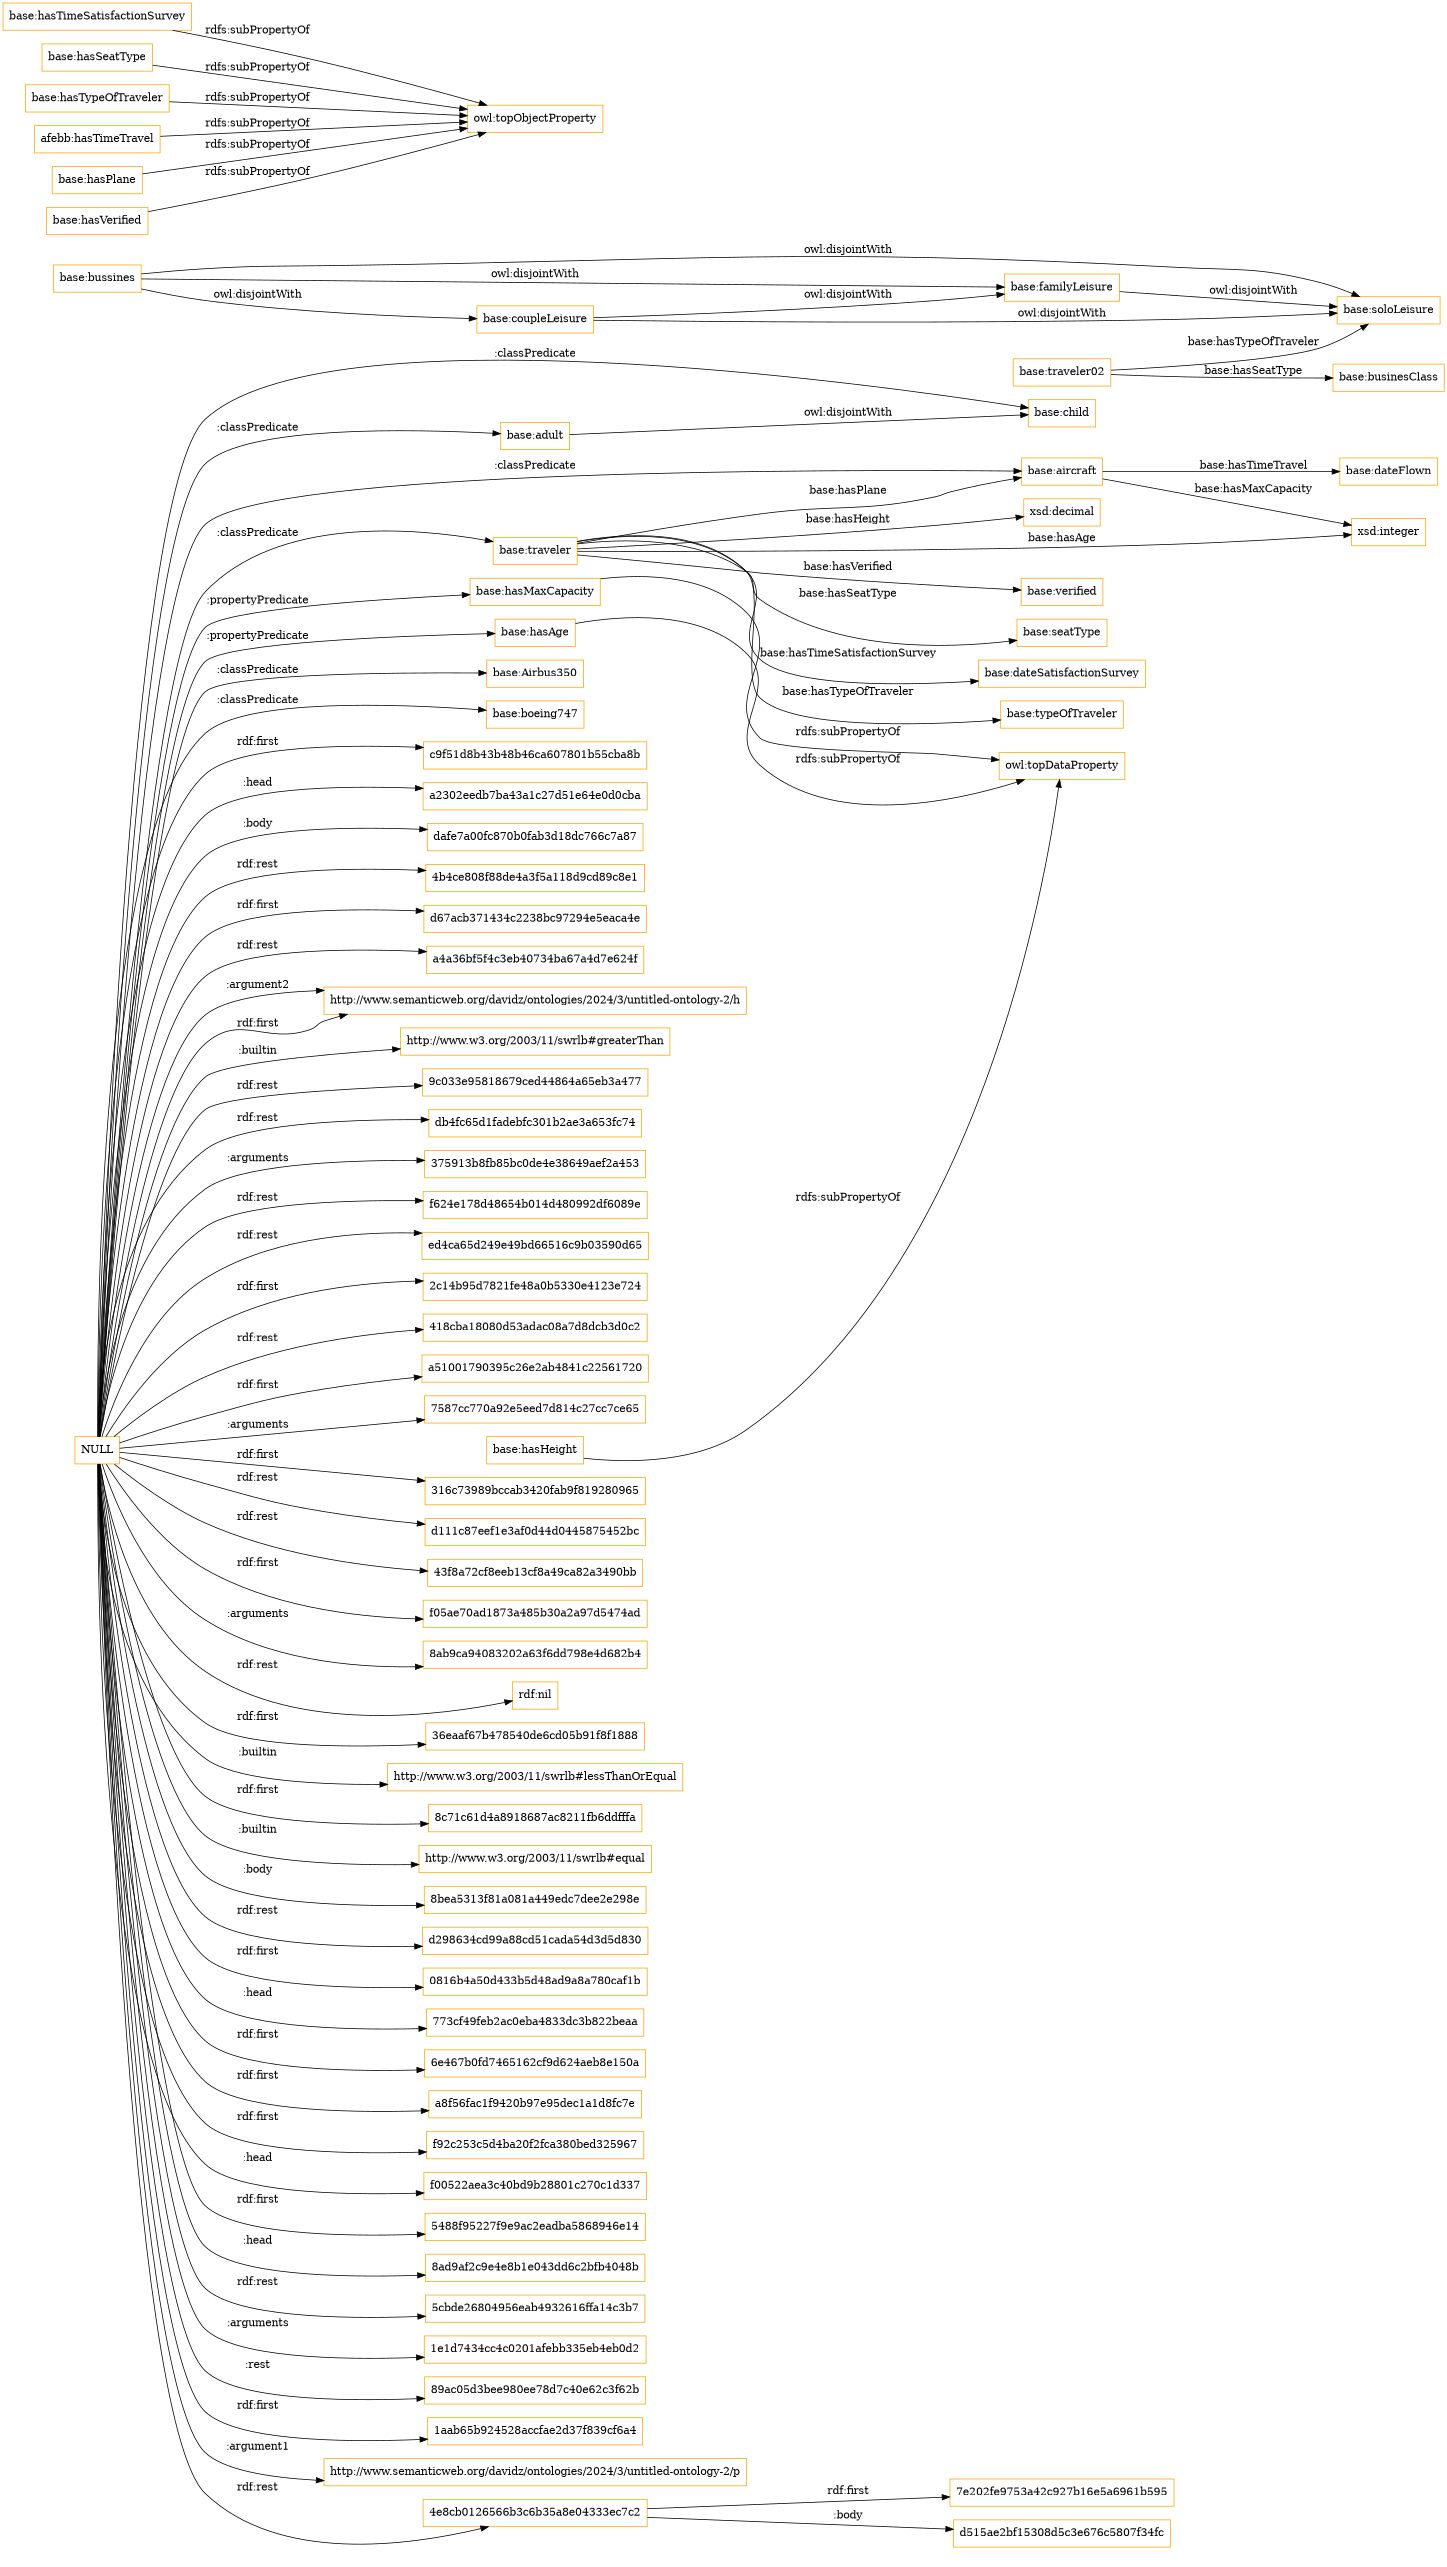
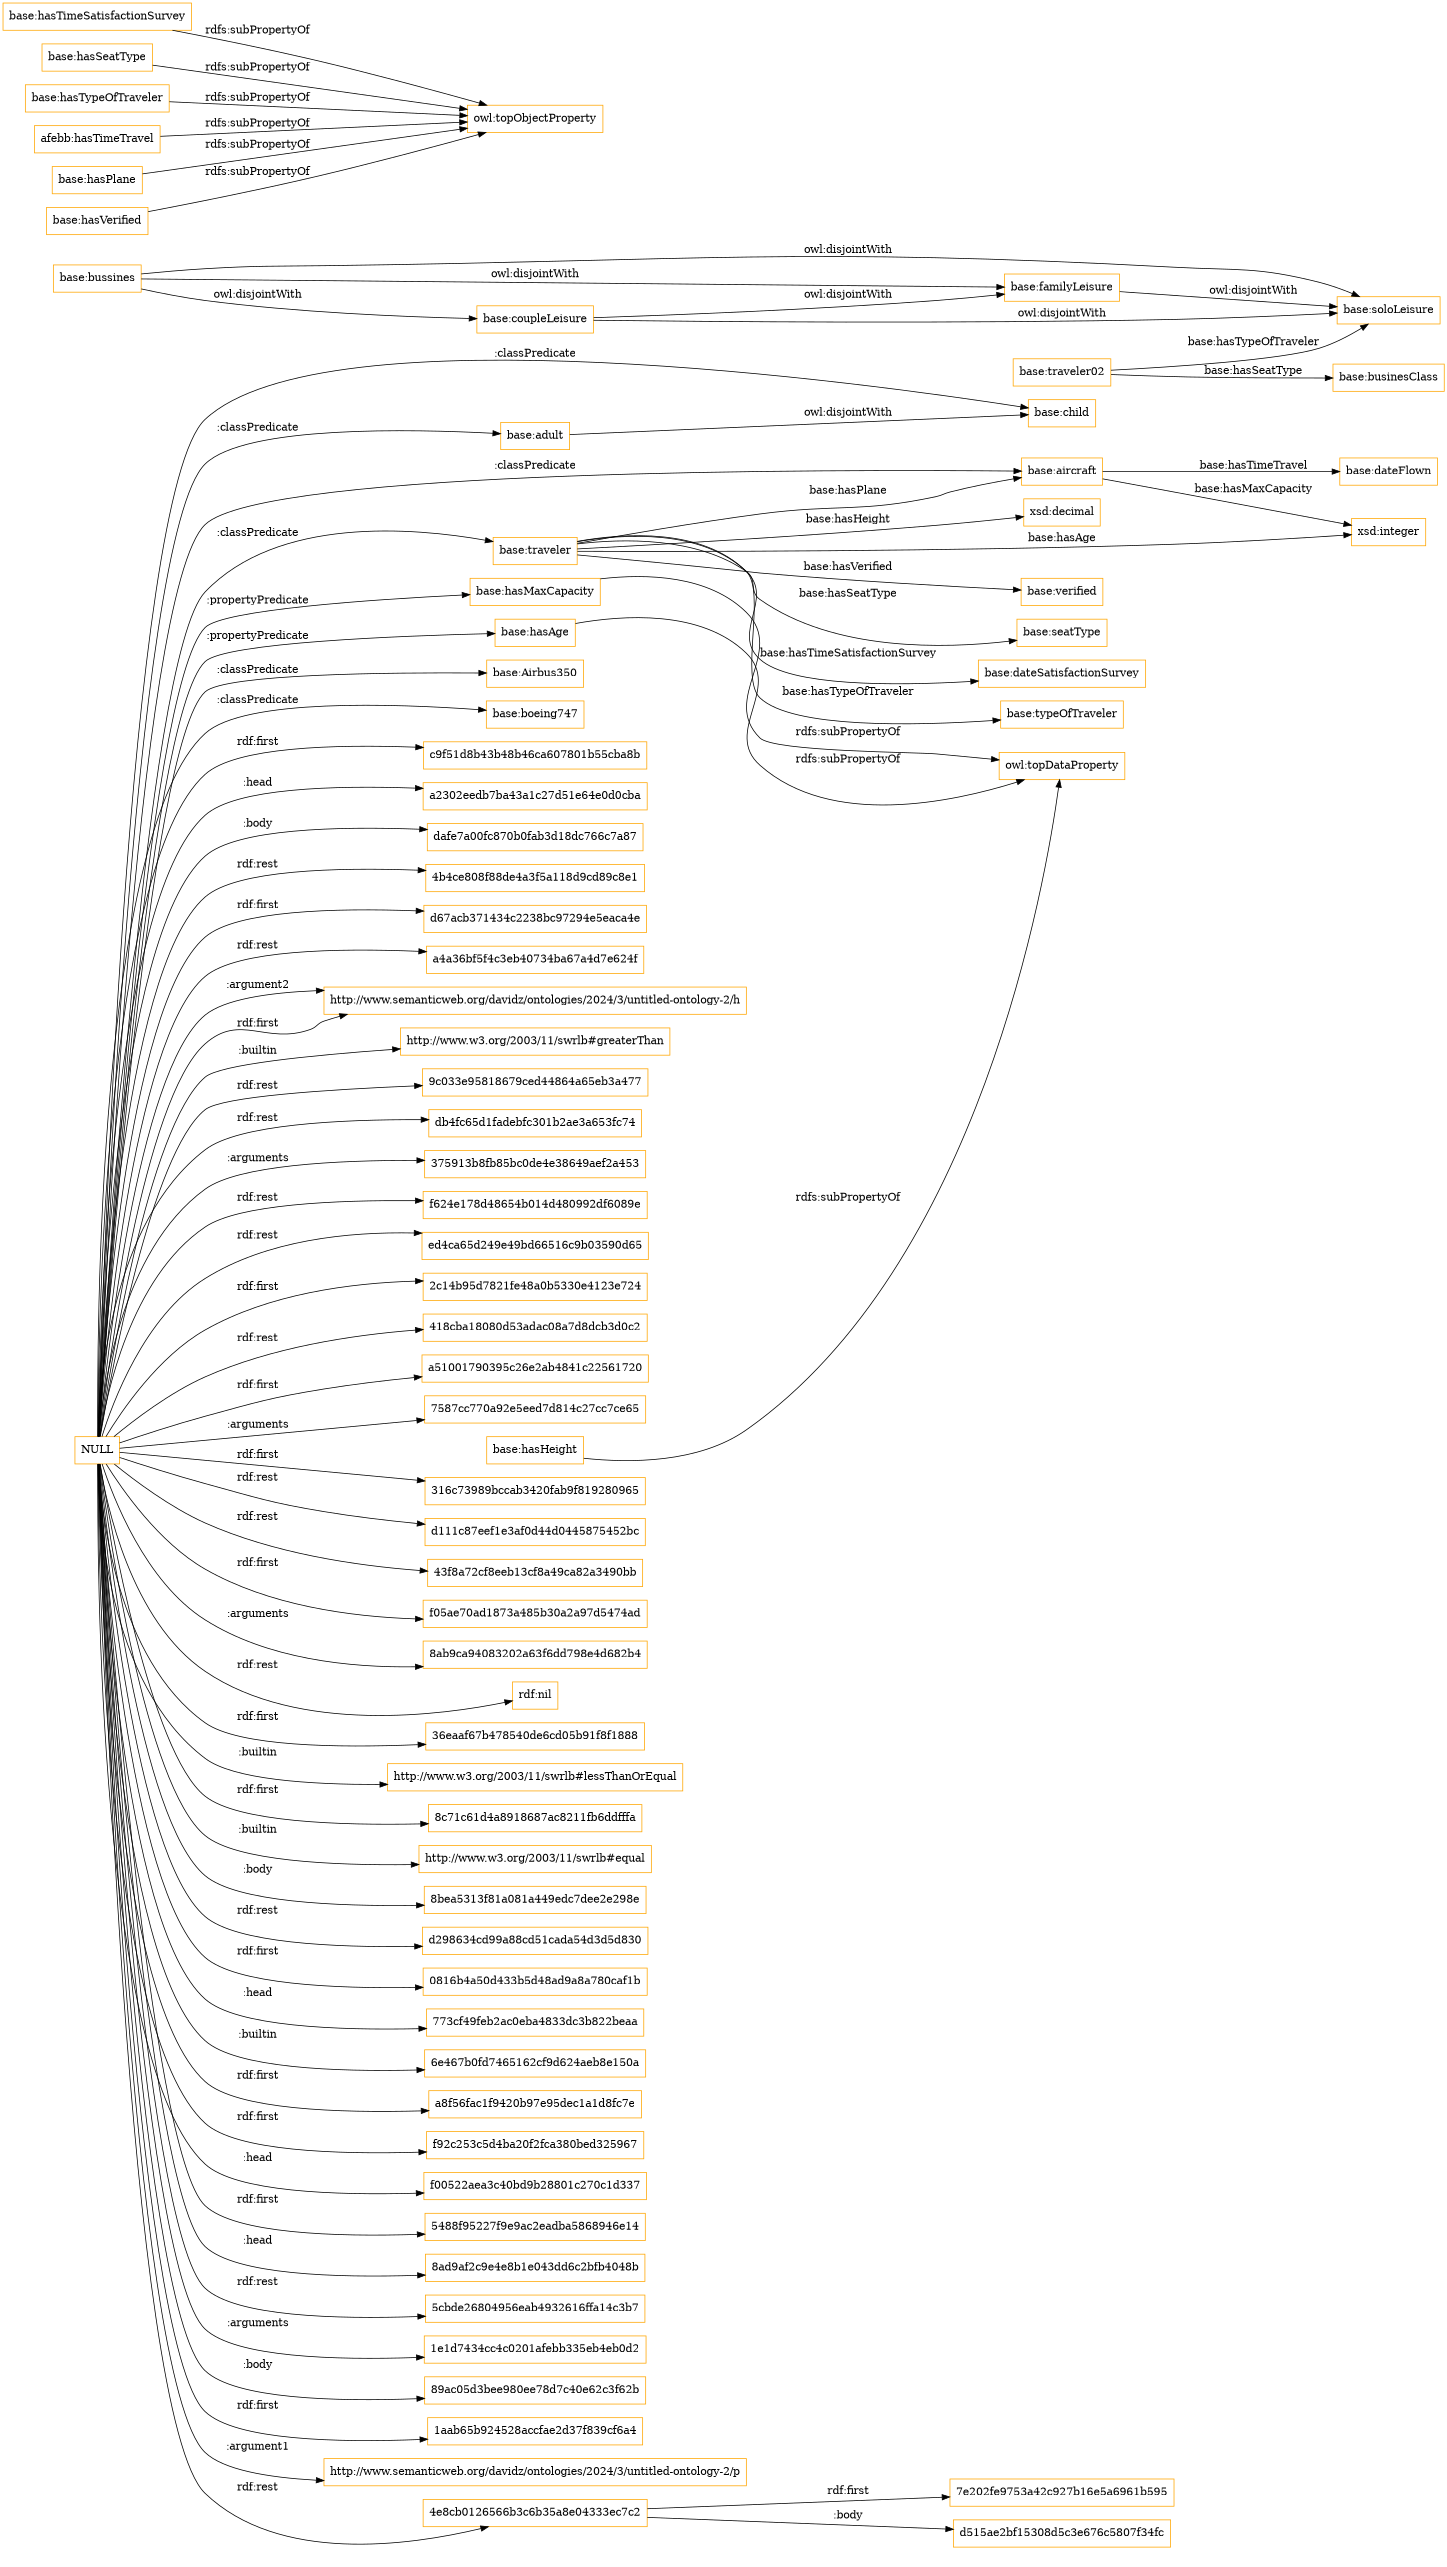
  digraph {
    rankdir=LR
    node [color=orange shape=rectangle]
    "base:adult"
    "base:child"
    "base:bussines"
    "base:soloLeisure"
    "base:familyLeisure"
    "base:coupleLeisure"
    "base:aircraft"
    "base:dateFlown"
    "xsd:integer"
    "base:traveler"
    "base:verified"
    "base:seatType"
    "base:dateSatisfactionSurvey"
    "base:typeOfTraveler"
    "xsd:decimal"
    "base:hasHeight"
    "owl:topDataProperty"
    "base:hasMaxCapacity"
    "base:hasTimeSatisfactionSurvey"
    "owl:topObjectProperty"
    "base:hasSeatType"
    "base:hasAge"
    "base:hasTypeOfTraveler"
    n24 [label="afebb:hasTimeTravel"]
    "base:hasPlane"
    NULL
    "base:Airbus350"
    "base:boeing747"
    c9f51d8b43b48b46ca607801b55cba8b
    a2302eedb7ba43a1c27d51e64e0d0cba
    dafe7a00fc870b0fab3d18dc766c7a87
    "4b4ce808f88de4a3f5a118d9cd89c8e1"
    d67acb371434c2238bc97294e5eaca4e
    a4a36bf5f4c3eb40734ba67a4d7e624f
    "http://www.semanticweb.org/davidz/ontologies/2024/3/untitled-ontology-2/h"
    "http://www.w3.org/2003/11/swrlb#greaterThan"
    "9c033e95818679ced44864a65eb3a477"
    db4fc65d1fadebfc301b2ae3a653fc74
    "375913b8fb85bc0de4e38649aef2a453"
    f624e178d48654b014d480992df6089e
    ed4ca65d249e49bd66516c9b03590d65
    "2c14b95d7821fe48a0b5330e4123e724"
    "418cba18080d53adac08a7d8dcb3d0c2"
    a51001790395c26e2ab4841c22561720
    "7587cc770a92e5eed7d814c27cc7ce65"
    "4e8cb0126566b3c6b35a8e04333ec7c2"
    "316c73989bccab3420fab9f819280965"
    d111c87eef1e3af0d44d0445875452bc
    "43f8a72cf8eeb13cf8a49ca82a3490bb"
    f05ae70ad1873a485b30a2a97d5474ad
    "8ab9ca94083202a63f6dd798e4d682b4"
    "rdf:nil"
    "36eaaf67b478540de6cd05b91f8f1888"
    "http://www.w3.org/2003/11/swrlb#lessThanOrEqual"
    "8c71c61d4a8918687ac8211fb6ddfffa"
    "http://www.w3.org/2003/11/swrlb#equal"
    "8bea5313f81a081a449edc7dee2e298e"
    d298634cd99a88cd51cada54d3d5d830
    "0816b4a50d433b5d48ad9a8a780caf1b"
    "773cf49feb2ac0eba4833dc3b822beaa"
    "6e467b0fd7465162cf9d624aeb8e150a"
    a8f56fac1f9420b97e95dec1a1d8fc7e
    f92c253c5d4ba20f2fca380bed325967
    f00522aea3c40bd9b28801c270c1d337
    "5488f95227f9e9ac2eadba5868946e14"
    "8ad9af2c9e4e8b1e043dd6c2bfb4048b"
    "5cbde26804956eab4932616ffa14c3b7"
    "1e1d7434cc4c0201afebb335eb4eb0d2"
    "89ac05d3bee980ee78d7c40e62c3f62b"
    "1aab65b924528accfae2d37f839cf6a4"
    "http://www.semanticweb.org/davidz/ontologies/2024/3/untitled-ontology-2/p"
    d515ae2bf15308d5c3e676c5807f34fc
    "7e202fe9753a42c927b16e5a6961b595"
    "base:hasVerified"
    "base:traveler02"
    "base:businesClass"
    "base:adult" -> "base:child" [label="owl:disjointWith"]
    "base:bussines" -> "base:soloLeisure" [label="owl:disjointWith"]
    "base:bussines" -> "base:familyLeisure" [label="owl:disjointWith"]
    "base:bussines" -> "base:coupleLeisure" [label="owl:disjointWith"]
    "base:familyLeisure" -> "base:soloLeisure" [label="owl:disjointWith"]
    "base:coupleLeisure" -> "base:soloLeisure" [label="owl:disjointWith"]
    "base:coupleLeisure" -> "base:familyLeisure" [label="owl:disjointWith"]
    "base:aircraft" -> "base:dateFlown" [label="base:hasTimeTravel"]
    "base:aircraft" -> "xsd:integer" [label="base:hasMaxCapacity"]
    "base:traveler" -> "base:aircraft" [label="base:hasPlane"]
    "base:traveler" -> "xsd:integer" [label="base:hasAge"]
    "base:traveler" -> "base:verified" [label="base:hasVerified"]
    "base:traveler" -> "base:seatType" [label="base:hasSeatType"]
    "base:traveler" -> "base:dateSatisfactionSurvey" [label="base:hasTimeSatisfactionSurvey"]
    "base:traveler" -> "base:typeOfTraveler" [label="base:hasTypeOfTraveler"]
    "base:traveler" -> "xsd:decimal" [label="base:hasHeight"]
    "base:hasHeight" -> "owl:topDataProperty" [label="rdfs:subPropertyOf"]
    "base:hasMaxCapacity" -> "owl:topDataProperty" [label="rdfs:subPropertyOf"]
    "base:hasTimeSatisfactionSurvey" -> "owl:topObjectProperty" [label="rdfs:subPropertyOf"]
    "base:hasSeatType" -> "owl:topObjectProperty" [label="rdfs:subPropertyOf"]
    "base:hasAge" -> "owl:topDataProperty" [label="rdfs:subPropertyOf"]
    "base:hasTypeOfTraveler" -> "owl:topObjectProperty" [label="rdfs:subPropertyOf"]
    n24 -> "owl:topObjectProperty" [label="rdfs:subPropertyOf"]
    "base:hasPlane" -> "owl:topObjectProperty" [label="rdfs:subPropertyOf"]
    NULL -> "base:adult" [label=":classPredicate"]
    NULL -> "base:child" [label=":classPredicate"]
    NULL -> "base:aircraft" [label=":classPredicate"]
    NULL -> "base:traveler" [label=":classPredicate"]
    NULL -> "base:hasMaxCapacity" [label=":propertyPredicate"]
    NULL -> "base:hasAge" [label=":propertyPredicate"]
    NULL -> "base:Airbus350" [label=":classPredicate"]
    NULL -> "base:boeing747" [label=":classPredicate"]
    NULL -> c9f51d8b43b48b46ca607801b55cba8b [label="rdf:first"]
    NULL -> a2302eedb7ba43a1c27d51e64e0d0cba [label=":head"]
    NULL -> dafe7a00fc870b0fab3d18dc766c7a87 [label=":body"]
    NULL -> "4b4ce808f88de4a3f5a118d9cd89c8e1" [label="rdf:rest"]
    NULL -> d67acb371434c2238bc97294e5eaca4e [label="rdf:first"]
    NULL -> a4a36bf5f4c3eb40734ba67a4d7e624f [label="rdf:rest"]
    NULL -> "http://www.semanticweb.org/davidz/ontologies/2024/3/untitled-ontology-2/h" [label=":argument2"]
    NULL -> "http://www.semanticweb.org/davidz/ontologies/2024/3/untitled-ontology-2/h" [label="rdf:first"]
    NULL -> "http://www.w3.org/2003/11/swrlb#greaterThan" [label=":builtin"]
    NULL -> "9c033e95818679ced44864a65eb3a477" [label="rdf:rest"]
    NULL -> db4fc65d1fadebfc301b2ae3a653fc74 [label="rdf:rest"]
    NULL -> "375913b8fb85bc0de4e38649aef2a453" [label=":arguments"]
    NULL -> f624e178d48654b014d480992df6089e [label="rdf:rest"]
    NULL -> ed4ca65d249e49bd66516c9b03590d65 [label="rdf:rest"]
    NULL -> "2c14b95d7821fe48a0b5330e4123e724" [label="rdf:first"]
    NULL -> "418cba18080d53adac08a7d8dcb3d0c2" [label="rdf:rest"]
    NULL -> a51001790395c26e2ab4841c22561720 [label="rdf:first"]
    NULL -> "7587cc770a92e5eed7d814c27cc7ce65" [label=":arguments"]
    NULL -> "4e8cb0126566b3c6b35a8e04333ec7c2" [label="rdf:rest"]
    NULL -> "316c73989bccab3420fab9f819280965" [label="rdf:first"]
    NULL -> d111c87eef1e3af0d44d0445875452bc [label="rdf:rest"]
    NULL -> "43f8a72cf8eeb13cf8a49ca82a3490bb" [label="rdf:rest"]
    NULL -> f05ae70ad1873a485b30a2a97d5474ad [label="rdf:first"]
    NULL -> "8ab9ca94083202a63f6dd798e4d682b4" [label=":arguments"]
    NULL -> "rdf:nil" [label="rdf:rest"]
    NULL -> "36eaaf67b478540de6cd05b91f8f1888" [label="rdf:first"]
    NULL -> "http://www.w3.org/2003/11/swrlb#lessThanOrEqual" [label=":builtin"]
    NULL -> "8c71c61d4a8918687ac8211fb6ddfffa" [label="rdf:first"]
    NULL -> "http://www.w3.org/2003/11/swrlb#equal" [label=":builtin"]
    NULL -> "8bea5313f81a081a449edc7dee2e298e" [label=":body"]
    NULL -> d298634cd99a88cd51cada54d3d5d830 [label="rdf:rest"]
    NULL -> "0816b4a50d433b5d48ad9a8a780caf1b" [label="rdf:first"]
    NULL -> "773cf49feb2ac0eba4833dc3b822beaa" [label=":head"]
-   NULL -> "6e467b0fd7465162cf9d624aeb8e150a" [label="rdf:first"]
+   NULL -> "6e467b0fd7465162cf9d624aeb8e150a" [label=":builtin"]
    NULL -> a8f56fac1f9420b97e95dec1a1d8fc7e [label="rdf:first"]
    NULL -> f92c253c5d4ba20f2fca380bed325967 [label="rdf:first"]
    NULL -> f00522aea3c40bd9b28801c270c1d337 [label=":head"]
    NULL -> "5488f95227f9e9ac2eadba5868946e14" [label="rdf:first"]
    NULL -> "8ad9af2c9e4e8b1e043dd6c2bfb4048b" [label=":head"]
    NULL -> "5cbde26804956eab4932616ffa14c3b7" [label="rdf:rest"]
    NULL -> "1e1d7434cc4c0201afebb335eb4eb0d2" [label=":arguments"]
-   NULL -> "89ac05d3bee980ee78d7c40e62c3f62b" [label=":rest"]
+   NULL -> "89ac05d3bee980ee78d7c40e62c3f62b" [label=":body"]
    NULL -> "1aab65b924528accfae2d37f839cf6a4" [label="rdf:first"]
    NULL -> "http://www.semanticweb.org/davidz/ontologies/2024/3/untitled-ontology-2/p" [label=":argument1"]
    "4e8cb0126566b3c6b35a8e04333ec7c2" -> d515ae2bf15308d5c3e676c5807f34fc [label=":body"]
    "4e8cb0126566b3c6b35a8e04333ec7c2" -> "7e202fe9753a42c927b16e5a6961b595" [label="rdf:first"]
    "base:hasVerified" -> "owl:topObjectProperty" [label="rdfs:subPropertyOf"]
    "base:traveler02" -> "base:soloLeisure" [label="base:hasTypeOfTraveler"]
    "base:traveler02" -> "base:businesClass" [label="base:hasSeatType"]
  }
